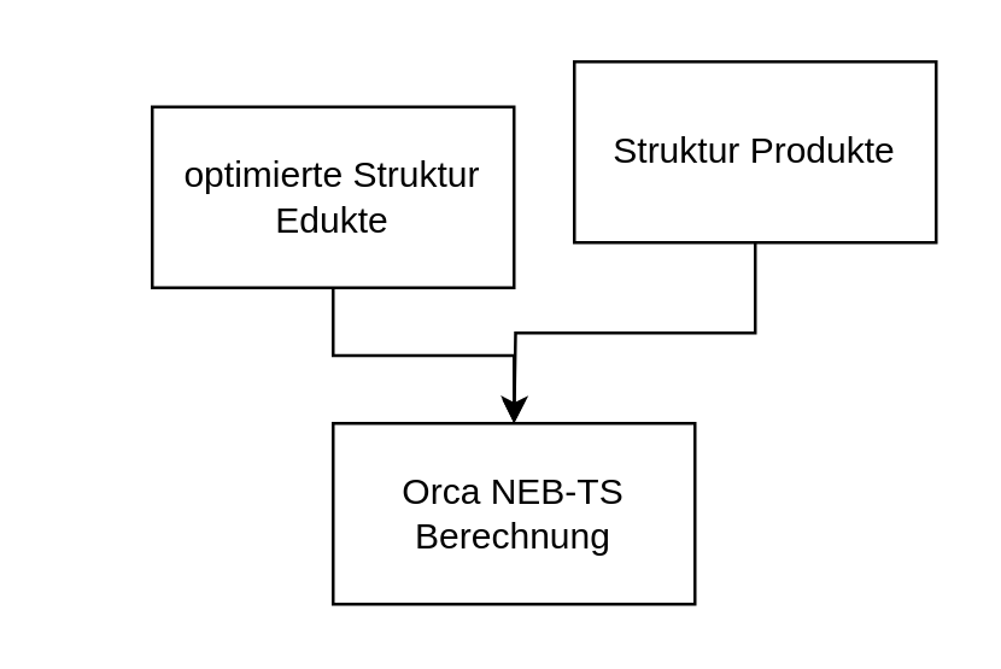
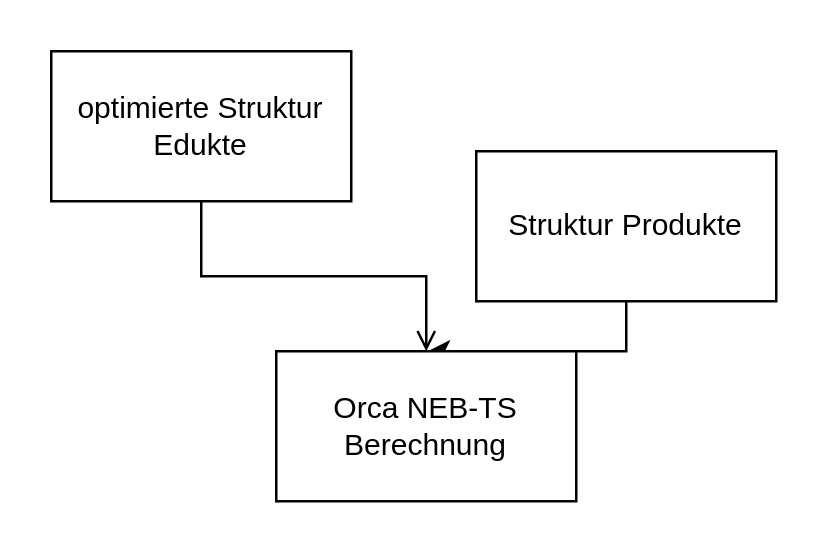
  <mxCell id="0" />
  <mxCell id="1" parent="0" />
  <mxCell id="2" style="edgeStyle=orthogonalEdgeStyle;rounded=0;orthogonalLoop=1;jettySize=auto;html=1;exitX=0.5;exitY=1;exitDx=0;exitDy=0;" edge="1" parent="1" source="3"><mxGeometry relative="1" as="geometry"><mxPoint x="170" y="140" as="targetPoint" /></mxGeometry></mxCell>
- <mxCell id="3" value="Struktur Produkte" style="rounded=0;whiteSpace=wrap;html=1;" vertex="1" parent="1"><mxGeometry x="190" y="20" width="120" height="60" as="geometry" /></mxCell>
+ <mxCell id="3" value="Struktur Produkte" style="rounded=0;whiteSpace=wrap;html=1;" vertex="1" parent="1"><mxGeometry x="190" y="60" width="120" height="60" as="geometry" /></mxCell>
  <mxCell id="4" style="edgeStyle=orthogonalEdgeStyle;rounded=0;orthogonalLoop=1;jettySize=auto;html=1;exitX=0.5;exitY=1;exitDx=0;exitDy=0;entryX=0.5;entryY=0;entryDx=0;entryDy=0;endArrow=open;" edge="1" parent="1" source="5" target="6"><mxGeometry relative="1" as="geometry" /></mxCell>
- <mxCell id="5" value="optimierte Struktur Edukte" style="rounded=0;whiteSpace=wrap;html=1;" vertex="1" parent="1"><mxGeometry x="50" y="35" width="120" height="60" as="geometry" /></mxCell>
+ <mxCell id="5" value="optimierte Struktur Edukte" style="rounded=0;whiteSpace=wrap;html=1;" vertex="1" parent="1"><mxGeometry x="20" y="20" width="120" height="60" as="geometry" /></mxCell>
  <mxCell id="6" value="Orca NEB-TS Berechnung" style="rounded=0;whiteSpace=wrap;html=1;" vertex="1" parent="1"><mxGeometry x="110" y="140" width="120" height="60" as="geometry" /></mxCell>
